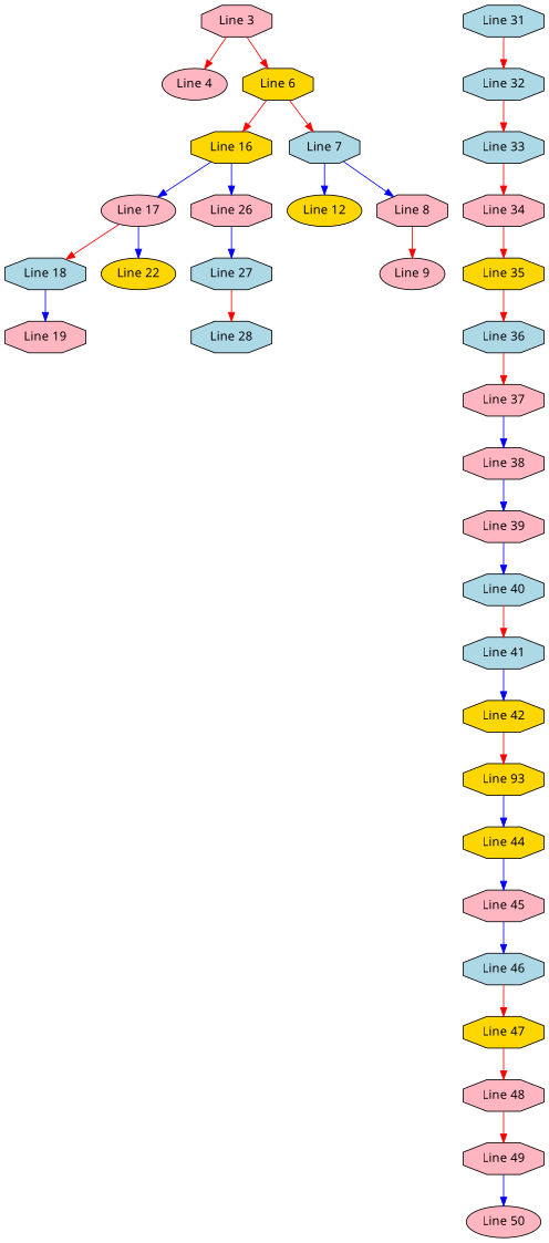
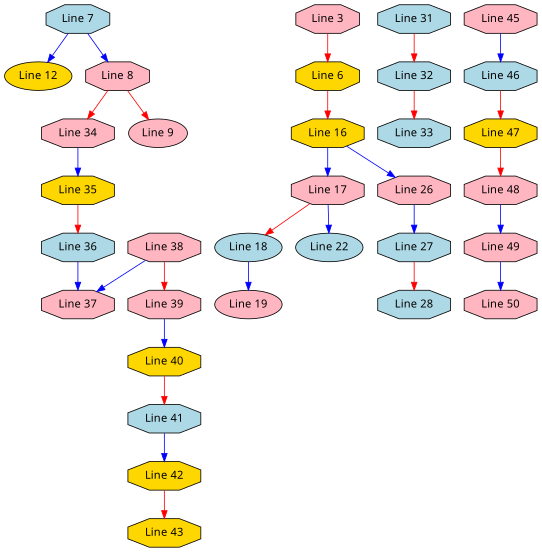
  strict digraph {
    fontname="Noto Sans"
    node [color=black fillcolor=lightpink fontname="Noto Sans" shape=octagon style=filled]
    edge [color=red fontname="Noto Sans"]
    n1 [fillcolor=gold label="Line 12" shape=ellipse]
    n2 [fillcolor=gold label="Line 16"]
-   n3 [label="Line 17" shape=ellipse]
+   n3 [label="Line 17"]
    n4 [label="Line 26"]
-   n5 [fillcolor=lightblue label="Line 18"]
-   n6 [fillcolor=gold label="Line 22" shape=ellipse]
+   n5 [fillcolor=lightblue label="Line 18" shape=ellipse]
+   n6 [fillcolor=lightblue label="Line 22" shape=ellipse]
    n7 [fillcolor=lightblue label="Line 27"]
-   n8 [label="Line 19"]
+   n8 [label="Line 19" shape=ellipse]
    n9 [fillcolor=lightblue label="Line 28"]
    n10 [fillcolor=lightblue label="Line 31"]
    n11 [fillcolor=lightblue label="Line 32"]
    n12 [fillcolor=lightblue label="Line 33"]
    n13 [label="Line 34"]
    n14 [fillcolor=gold label="Line 35"]
    n15 [fillcolor=lightblue label="Line 36"]
    n16 [label="Line 37"]
    n17 [label="Line 38"]
    n18 [label="Line 39"]
-   n19 [fillcolor=lightblue label="Line 40"]
+   n19 [fillcolor=gold label="Line 40"]
    n20 [fillcolor=lightblue label="Line 41"]
    n21 [label="Line 3"]
-   n22 [label="Line 4" shape=ellipse]
    n23 [fillcolor=gold label="Line 6"]
    n24 [fillcolor=lightblue label="Line 7"]
    n25 [fillcolor=gold label="Line 42"]
-   n26 [fillcolor=gold label="Line 93"]
-   n27 [fillcolor=gold label="Line 44"]
+   n26 [fillcolor=gold label="Line 43"]
    n28 [label="Line 45"]
    n29 [fillcolor=lightblue label="Line 46"]
    n30 [fillcolor=gold label="Line 47"]
    n31 [label="Line 48"]
    n32 [label="Line 49"]
-   n33 [label="Line 50" shape=ellipse]
+   n33 [label="Line 50"]
    n34 [label="Line 8"]
    n35 [label="Line 9" shape=ellipse]
    n2 -> n3 [color=blue]
    n2 -> n4 [color=blue]
    n3 -> n5
    n3 -> n6 [color=blue]
    n4 -> n7 [color=blue]
    n5 -> n8 [color=blue]
    n7 -> n9
    n10 -> n11
    n11 -> n12
-   n12 -> n13
-   n13 -> n14
+   n34 -> n13
+   n13 -> n14 [color=blue]
    n14 -> n15
-   n15 -> n16
-   n16 -> n17 [color=blue]
-   n17 -> n18 [color=blue]
+   n15 -> n16 [color=blue]
+   n17 -> n16 [color=blue]
+   n17 -> n18
    n18 -> n19 [color=blue]
    n19 -> n20
    n20 -> n25 [color=blue]
-   n21 -> n22
    n21 -> n23
    n23 -> n2
-   n23 -> n24
    n24 -> n1 [color=blue]
    n24 -> n34 [color=blue]
    n25 -> n26
-   n26 -> n27 [color=blue]
-   n27 -> n28 [color=blue]
    n28 -> n29 [color=blue]
    n29 -> n30
    n30 -> n31
-   n31 -> n32
+   n31 -> n32 [color=blue]
    n32 -> n33 [color=blue]
    n34 -> n35
  }
